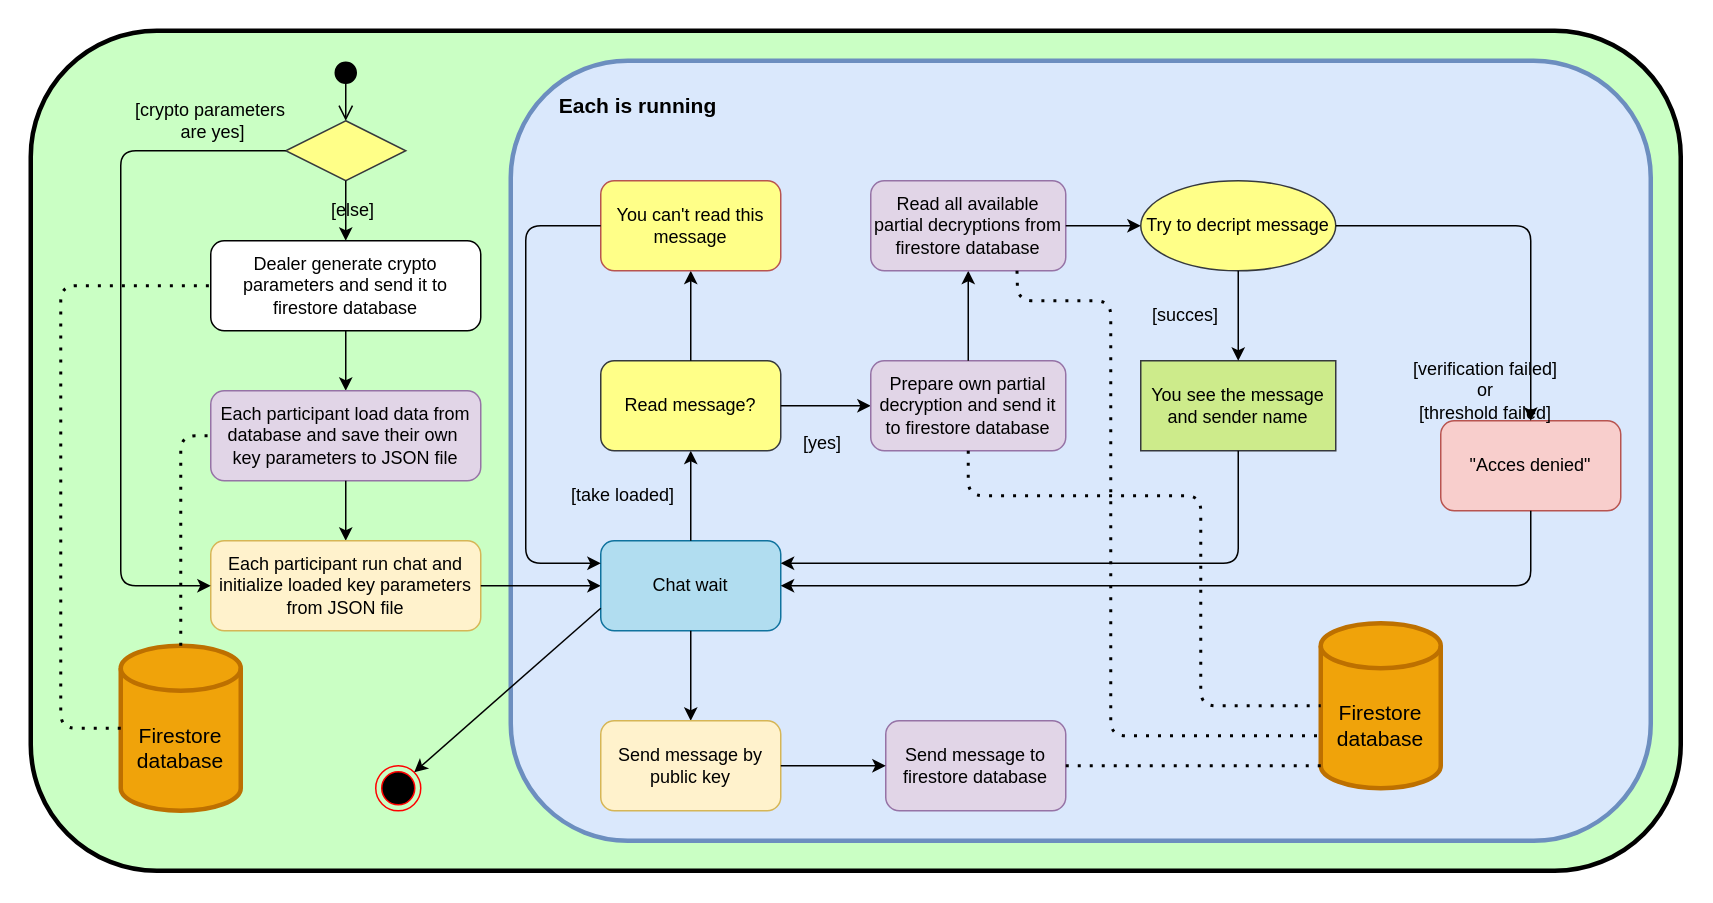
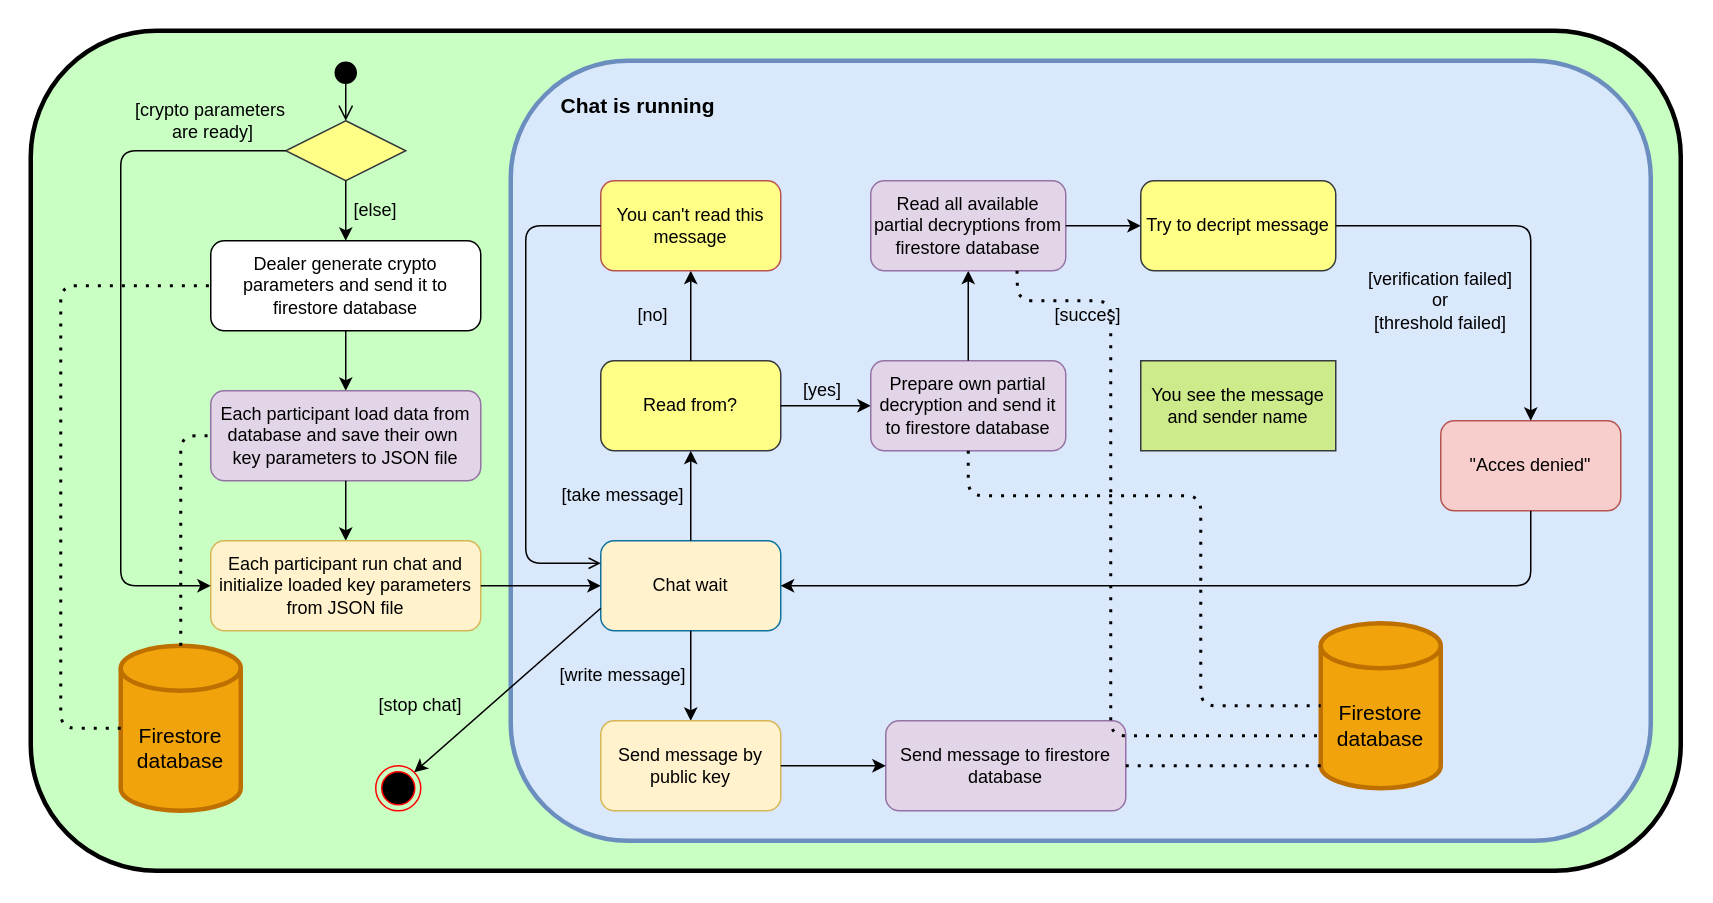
  <mxCell id="0" />
  <mxCell id="1" parent="0" />
  <mxCell id="2" value="" style="rounded=1;whiteSpace=wrap;html=1;strokeWidth=3;fontSize=14;fontColor=#000000;fillColor=#CAFFC4;" vertex="1" parent="1"><mxGeometry x="20" y="20" width="1100" height="560" as="geometry" /></mxCell>
  <mxCell id="3" value="" style="rounded=1;whiteSpace=wrap;html=1;fillColor=#dae8fc;strokeColor=#6c8ebf;strokeWidth=3;" vertex="1" parent="1"><mxGeometry x="340" y="40" width="760" height="520" as="geometry" /></mxCell>
  <mxCell id="4" value="" style="html=1;verticalAlign=bottom;startArrow=circle;startFill=1;endArrow=open;startSize=6;endSize=8;" edge="1" parent="1"><mxGeometry width="80" relative="1" as="geometry"><mxPoint x="230" y="40" as="sourcePoint" /><mxPoint x="230" as="targetPoint" y="80" /></mxGeometry></mxCell>
  <mxCell id="5" value="Dealer generate crypto parameters and send it to firestore database" style="rounded=1;whiteSpace=wrap;html=1;" vertex="1" parent="1"><mxGeometry x="140" y="160" width="180" height="60" as="geometry" /></mxCell>
  <mxCell id="6" value="" style="endArrow=classic;html=1;exitX=0.5;exitY=1;exitDx=0;exitDy=0;entryX=0.5;entryY=0;entryDx=0;entryDy=0;" edge="1" parent="1" source="5" target="7"><mxGeometry width="50" height="50" relative="1" as="geometry"><mxPoint x="260" y="350" as="sourcePoint" /><mxPoint x="230" y="280" as="targetPoint" /></mxGeometry></mxCell>
  <mxCell id="7" value="Each participant load data from database and save their own&amp;nbsp; key parameters to JSON file" style="rounded=1;whiteSpace=wrap;html=1;fillColor=#e1d5e7;strokeColor=#9673a6;" vertex="1" parent="1"><mxGeometry x="140" y="260" width="180" height="60" as="geometry" /></mxCell>
  <mxCell id="8" value="" style="endArrow=classic;html=1;exitX=0.5;exitY=1;exitDx=0;exitDy=0;entryX=0.5;entryY=0;entryDx=0;entryDy=0;" edge="1" parent="1" source="7" target="9"><mxGeometry width="50" height="50" relative="1" as="geometry"><mxPoint x="290" y="420" as="sourcePoint" /><mxPoint x="340" y="370" as="targetPoint" /></mxGeometry></mxCell>
  <mxCell id="9" value="Each participant run chat and initialize loaded key parameters from JSON file" style="rounded=1;whiteSpace=wrap;html=1;fillColor=#fff2cc;strokeColor=#d6b656;" vertex="1" parent="1"><mxGeometry x="140" y="360" width="180" height="60" as="geometry" /></mxCell>
  <mxCell id="10" value="" style="endArrow=classic;html=1;exitX=1;exitY=0.5;exitDx=0;exitDy=0;" edge="1" parent="1" source="9"><mxGeometry width="50" height="50" relative="1" as="geometry"><mxPoint x="450" y="410" as="sourcePoint" /><mxPoint x="400" y="390" as="targetPoint" /></mxGeometry></mxCell>
- <mxCell id="11" value="Chat wait" style="rounded=1;whiteSpace=wrap;html=1;fillColor=#b1ddf0;strokeColor=#10739e;" vertex="1" parent="1"><mxGeometry x="400" y="360" width="120" height="60" as="geometry" /></mxCell>
+ <mxCell id="11" value="Chat wait" style="rounded=1;whiteSpace=wrap;html=1;fillColor=#fff2cc;strokeColor=#10739e;" vertex="1" parent="1"><mxGeometry x="400" y="360" width="120" height="60" as="geometry" /></mxCell>
  <mxCell id="12" value="" style="endArrow=classic;html=1;exitX=0.5;exitY=1;exitDx=0;exitDy=0;" edge="1" parent="1" source="11"><mxGeometry width="50" height="50" relative="1" as="geometry"><mxPoint x="470" y="350" as="sourcePoint" /><mxPoint x="460" y="480" as="targetPoint" /></mxGeometry></mxCell>
- <mxCell id="14" value="Send message to firestore database" style="rounded=1;whiteSpace=wrap;html=1;fillColor=#e1d5e7;strokeColor=#9673a6;" vertex="1" parent="1"><mxGeometry x="590" y="480" width="120" height="60" as="geometry" /></mxCell>
+ <mxCell id="13" value="[write message]" style="text;html=1;strokeColor=none;fillColor=none;align=center;verticalAlign=middle;whiteSpace=wrap;rounded=0;" vertex="1" parent="1"><mxGeometry x="370" y="440" width="90" height="20" as="geometry" /></mxCell>
+ <mxCell id="14" value="Send message to firestore database" style="rounded=1;whiteSpace=wrap;html=1;fillColor=#e1d5e7;strokeColor=#9673a6;" vertex="1" parent="1"><mxGeometry x="590" y="480" width="160" height="60" as="geometry" /></mxCell>
  <mxCell id="15" value="" style="endArrow=classic;html=1;exitX=0.5;exitY=0;exitDx=0;exitDy=0;entryX=0.5;entryY=1;entryDx=0;entryDy=0;" edge="1" parent="1" source="11" target="17"><mxGeometry width="50" height="50" relative="1" as="geometry"><mxPoint x="530" y="290" as="sourcePoint" /><mxPoint x="460" y="300" as="targetPoint" /></mxGeometry></mxCell>
- <mxCell id="16" value="[take loaded]" style="text;html=1;strokeColor=none;fillColor=none;align=center;verticalAlign=middle;whiteSpace=wrap;rounded=0;" vertex="1" parent="1"><mxGeometry x="370" y="320" width="90" height="20" as="geometry" /></mxCell>
- <mxCell id="17" value="Read message?" style="rounded=1;whiteSpace=wrap;html=1;fillColor=#ffff88;strokeColor=#36393d;" vertex="1" parent="1"><mxGeometry x="400" y="240" width="120" height="60" as="geometry" /></mxCell>
+ <mxCell id="16" value="[take message]" style="text;html=1;strokeColor=none;fillColor=none;align=center;verticalAlign=middle;whiteSpace=wrap;rounded=0;" vertex="1" parent="1"><mxGeometry x="370" y="320" width="90" height="20" as="geometry" /></mxCell>
+ <mxCell id="17" value="Read from?" style="rounded=1;whiteSpace=wrap;html=1;fillColor=#ffff88;strokeColor=#36393d;" vertex="1" parent="1"><mxGeometry x="400" y="240" width="120" height="60" as="geometry" /></mxCell>
  <mxCell id="18" value="" style="endArrow=classic;html=1;exitX=0.5;exitY=0;exitDx=0;exitDy=0;entryX=0.5;entryY=1;entryDx=0;entryDy=0;" edge="1" parent="1" source="17" target="19"><mxGeometry width="50" height="50" relative="1" as="geometry"><mxPoint x="470" y="180" as="sourcePoint" /><mxPoint x="460" y="190" as="targetPoint" /></mxGeometry></mxCell>
  <mxCell id="19" value="You can't read this message" style="rounded=1;whiteSpace=wrap;html=1;fillColor=#ffff88;strokeColor=#b85450;" vertex="1" parent="1"><mxGeometry x="400" y="120" width="120" height="60" as="geometry" /></mxCell>
+ <mxCell id="20" value="[no]" style="text;html=1;strokeColor=none;fillColor=none;align=center;verticalAlign=middle;whiteSpace=wrap;rounded=0;" vertex="1" parent="1"><mxGeometry x="420" y="200" width="30" height="20" as="geometry" /></mxCell>
  <mxCell id="21" value="" style="endArrow=classic;html=1;exitX=1;exitY=0.5;exitDx=0;exitDy=0;entryX=0;entryY=0.5;entryDx=0;entryDy=0;" edge="1" parent="1" source="17" target="23"><mxGeometry width="50" height="50" relative="1" as="geometry"><mxPoint x="620" y="300" as="sourcePoint" /><mxPoint x="590" y="270" as="targetPoint" /></mxGeometry></mxCell>
- <mxCell id="22" value="[yes]" style="text;html=1;strokeColor=none;fillColor=none;align=center;verticalAlign=middle;whiteSpace=wrap;rounded=0;" vertex="1" parent="1"><mxGeometry x="533" y="285" width="30" height="20" as="geometry" /></mxCell>
+ <mxCell id="22" value="[yes]" style="text;html=1;strokeColor=none;fillColor=none;align=center;verticalAlign=middle;whiteSpace=wrap;rounded=0;" vertex="1" parent="1"><mxGeometry x="533" y="250" width="30" height="20" as="geometry" /></mxCell>
  <mxCell id="23" value="Prepare own partial decryption and send it to firestore database" style="rounded=1;whiteSpace=wrap;html=1;fillColor=#e1d5e7;strokeColor=#9673a6;" vertex="1" parent="1"><mxGeometry x="580" y="240" width="130" height="60" as="geometry" /></mxCell>
  <mxCell id="24" value="" style="endArrow=classic;html=1;exitX=0.5;exitY=0;exitDx=0;exitDy=0;entryX=0.5;entryY=1;entryDx=0;entryDy=0;" edge="1" parent="1" source="23" target="25"><mxGeometry width="50" height="50" relative="1" as="geometry"><mxPoint x="800" y="210" as="sourcePoint" /><mxPoint x="645" y="190" as="targetPoint" /></mxGeometry></mxCell>
  <mxCell id="25" value="Read all available partial decryptions from firestore database" style="rounded=1;whiteSpace=wrap;html=1;fillColor=#e1d5e7;strokeColor=#9673a6;" vertex="1" parent="1"><mxGeometry x="580" y="120" width="130" height="60" as="geometry" /></mxCell>
  <mxCell id="26" value="" style="endArrow=classic;html=1;exitX=1;exitY=0.5;exitDx=0;exitDy=0;entryX=0;entryY=0.5;entryDx=0;entryDy=0;" edge="1" parent="1" source="25" target="27"><mxGeometry width="50" height="50" relative="1" as="geometry"><mxPoint x="820" y="210" as="sourcePoint" /><mxPoint x="790" y="150" as="targetPoint" /></mxGeometry></mxCell>
- <mxCell id="27" value="Try to decript message" style="ellipse;whiteSpace=wrap;html=1;fillColor=#ffff88;strokeColor=#36393d;" vertex="1" parent="1"><mxGeometry x="760" y="120" width="130" height="60" as="geometry" /></mxCell>
+ <mxCell id="27" value="Try to decript message" style="rounded=1;whiteSpace=wrap;html=1;fillColor=#ffff88;strokeColor=#36393d;" vertex="1" parent="1"><mxGeometry x="760" y="120" width="130" height="60" as="geometry" /></mxCell>
  <mxCell id="28" value="&quot;Acces denied&quot;" style="rounded=1;whiteSpace=wrap;html=1;fillColor=#f8cecc;strokeColor=#b85450;" vertex="1" parent="1"><mxGeometry x="960" y="280" width="120" height="60" as="geometry" /></mxCell>
  <mxCell id="29" value="" style="endArrow=classic;html=1;entryX=1;entryY=0.5;entryDx=0;entryDy=0;exitX=0.5;exitY=1;exitDx=0;exitDy=0;" edge="1" parent="1" source="28" target="11"><mxGeometry width="50" height="50" relative="1" as="geometry"><mxPoint x="940" y="375" as="sourcePoint" /><mxPoint x="950" y="490" as="targetPoint" /><Array as="points"><mxPoint x="1020" y="390" /></Array></mxGeometry></mxCell>
  <mxCell id="30" value="" style="endArrow=classic;html=1;exitX=1;exitY=0.5;exitDx=0;exitDy=0;entryX=0.5;entryY=0;entryDx=0;entryDy=0;" edge="1" parent="1" source="27" target="28"><mxGeometry width="50" height="50" relative="1" as="geometry"><mxPoint x="930" y="340" as="sourcePoint" /><mxPoint x="1000" y="280" as="targetPoint" /><Array as="points"><mxPoint x="1020" y="150" /></Array></mxGeometry></mxCell>
- <mxCell id="31" value="" style="endArrow=classic;html=1;exitX=0;exitY=0.5;exitDx=0;exitDy=0;entryX=0;entryY=0.25;entryDx=0;entryDy=0;" edge="1" parent="1" source="19" target="11"><mxGeometry width="50" height="50" relative="1" as="geometry"><mxPoint x="420" y="70" as="sourcePoint" /><mxPoint x="350" y="340" as="targetPoint" /><Array as="points"><mxPoint x="350" y="150" /><mxPoint x="350" y="375" /></Array></mxGeometry></mxCell>
+ <mxCell id="31" value="" style="endArrow=open;html=1;exitX=0;exitY=0.5;exitDx=0;exitDy=0;entryX=0;entryY=0.25;entryDx=0;entryDy=0;" edge="1" parent="1" source="19" target="11"><mxGeometry width="50" height="50" relative="1" as="geometry"><mxPoint x="420" y="70" as="sourcePoint" /><mxPoint x="350" y="340" as="targetPoint" /><Array as="points"><mxPoint x="350" y="150" /><mxPoint x="350" y="375" /></Array></mxGeometry></mxCell>
  <mxCell id="32" value="" style="ellipse;html=1;shape=endState;fillColor=#000000;strokeColor=#ff0000;" vertex="1" parent="1"><mxGeometry x="250" y="510" width="30" height="30" as="geometry" /></mxCell>
  <mxCell id="33" value="" style="endArrow=classic;html=1;exitX=0;exitY=0.75;exitDx=0;exitDy=0;entryX=1;entryY=0;entryDx=0;entryDy=0;" edge="1" parent="1" source="11" target="32"><mxGeometry width="50" height="50" relative="1" as="geometry"><mxPoint x="270" y="590" as="sourcePoint" /><mxPoint x="320" y="540" as="targetPoint" /></mxGeometry></mxCell>
+ <mxCell id="34" value="[stop chat]" style="text;html=1;strokeColor=none;fillColor=none;align=center;verticalAlign=middle;whiteSpace=wrap;rounded=0;" vertex="1" parent="1"><mxGeometry x="250" y="460" width="60" height="20" as="geometry" /></mxCell>
  <mxCell id="35" value="You see the message&lt;br&gt;and sender name" style="whiteSpace=wrap;html=1;fillColor=#cdeb8b;strokeColor=#36393d;rounded=0;" vertex="1" parent="1"><mxGeometry x="760" y="240" width="130" height="60" as="geometry" /></mxCell>
- <mxCell id="36" value="" style="endArrow=classic;html=1;exitX=0.5;exitY=1;exitDx=0;exitDy=0;entryX=0.5;entryY=0;entryDx=0;entryDy=0;" edge="1" parent="1" source="27" target="35"><mxGeometry width="50" height="50" relative="1" as="geometry"><mxPoint x="900" y="480" as="sourcePoint" /><mxPoint x="950" y="430" as="targetPoint" /></mxGeometry></mxCell>
- <mxCell id="37" value="" style="endArrow=classic;html=1;exitX=0.5;exitY=1;exitDx=0;exitDy=0;entryX=1;entryY=0.25;entryDx=0;entryDy=0;" edge="1" parent="1" source="35" target="11"><mxGeometry width="50" height="50" relative="1" as="geometry"><mxPoint x="880" y="460" as="sourcePoint" /><mxPoint x="930" y="410" as="targetPoint" /><Array as="points"><mxPoint x="825" y="375" /></Array></mxGeometry></mxCell>
- <mxCell id="38" value="[verification failed]&lt;br&gt;or&lt;br&gt;[threshold failed]" style="text;html=1;strokeColor=none;fillColor=none;align=center;verticalAlign=middle;whiteSpace=wrap;rounded=0;" vertex="1" parent="1"><mxGeometry x="930" y="250" width="120" height="20" as="geometry" /></mxCell>
+ <mxCell id="38" value="[verification failed]&lt;br&gt;or&lt;br&gt;[threshold failed]" style="text;html=1;strokeColor=none;fillColor=none;align=center;verticalAlign=middle;whiteSpace=wrap;rounded=0;" vertex="1" parent="1"><mxGeometry x="900" y="190" width="120" height="20" as="geometry" /></mxCell>
  <mxCell id="39" value="" style="rhombus;whiteSpace=wrap;html=1;fillColor=#ffff88;strokeColor=#36393d;" vertex="1" parent="1"><mxGeometry x="190" width="80" height="40" as="geometry" y="80" /></mxCell>
  <mxCell id="40" value="" style="endArrow=classic;html=1;entryX=0;entryY=0.5;entryDx=0;entryDy=0;exitX=0;exitY=0.5;exitDx=0;exitDy=0;" edge="1" parent="1" source="39" target="9"><mxGeometry width="50" height="50" relative="1" as="geometry"><mxPoint x="-30" y="310" as="sourcePoint" /><mxPoint x="20" y="260" as="targetPoint" /><Array as="points"><mxPoint x="80" y="100" /><mxPoint x="80" y="390" /></Array></mxGeometry></mxCell>
  <mxCell id="41" value="" style="endArrow=classic;html=1;exitX=0.5;exitY=1;exitDx=0;exitDy=0;entryX=0.5;entryY=0;entryDx=0;entryDy=0;" edge="1" parent="1" source="39" target="5"><mxGeometry width="50" height="50" relative="1" as="geometry"><mxPoint x="340" y="110" as="sourcePoint" /><mxPoint x="390" y="60" as="targetPoint" /></mxGeometry></mxCell>
- <mxCell id="42" value="[crypto parameters&lt;br&gt;&amp;nbsp;are yes]" style="text;html=1;strokeColor=none;fillColor=none;align=center;verticalAlign=middle;whiteSpace=wrap;rounded=0;" vertex="1" parent="1"><mxGeometry x="60" y="70" width="160" height="20" as="geometry" /></mxCell>
- <mxCell id="43" value="[else]" style="text;html=1;strokeColor=none;fillColor=none;align=center;verticalAlign=middle;whiteSpace=wrap;rounded=0;" vertex="1" parent="1"><mxGeometry x="215" y="130" width="40" height="20" as="geometry" /></mxCell>
- <mxCell id="44" value="[succes]" style="text;html=1;strokeColor=none;fillColor=none;align=center;verticalAlign=middle;whiteSpace=wrap;rounded=0;" vertex="1" parent="1"><mxGeometry x="770" y="200" width="40" height="20" as="geometry" /></mxCell>
+ <mxCell id="42" value="[crypto parameters&lt;br&gt;&amp;nbsp;are ready]" style="text;html=1;strokeColor=none;fillColor=none;align=center;verticalAlign=middle;whiteSpace=wrap;rounded=0;" vertex="1" parent="1"><mxGeometry x="60" y="70" width="160" height="20" as="geometry" /></mxCell>
+ <mxCell id="43" value="[else]" style="text;html=1;strokeColor=none;fillColor=none;align=center;verticalAlign=middle;whiteSpace=wrap;rounded=0;" vertex="1" parent="1"><mxGeometry x="230" y="130" width="40" height="20" as="geometry" /></mxCell>
+ <mxCell id="44" value="[succes]" style="text;html=1;strokeColor=none;fillColor=none;align=center;verticalAlign=middle;whiteSpace=wrap;rounded=0;" vertex="1" parent="1"><mxGeometry x="705" y="200" width="40" height="20" as="geometry" /></mxCell>
  <mxCell id="45" value="Send message by public key" style="rounded=1;whiteSpace=wrap;html=1;fillColor=#fff2cc;strokeColor=#d6b656;" vertex="1" parent="1"><mxGeometry x="400" y="480" width="120" height="60" as="geometry" /></mxCell>
  <mxCell id="46" value="" style="endArrow=classic;html=1;exitX=1;exitY=0.5;exitDx=0;exitDy=0;entryX=0;entryY=0.5;entryDx=0;entryDy=0;" edge="1" parent="1" source="45" target="14"><mxGeometry width="50" height="50" relative="1" as="geometry"><mxPoint x="630" y="630" as="sourcePoint" /><mxPoint x="680" y="580" as="targetPoint" /></mxGeometry></mxCell>
- <mxCell id="47" value="Each is running" style="text;html=1;strokeColor=none;fillColor=none;align=center;verticalAlign=middle;whiteSpace=wrap;rounded=0;strokeWidth=1;fontSize=14;fontStyle=1" vertex="1" parent="1"><mxGeometry x="370" y="60" width="110" height="20" as="geometry" /></mxCell>
+ <mxCell id="47" value="Chat is running" style="text;html=1;strokeColor=none;fillColor=none;align=center;verticalAlign=middle;whiteSpace=wrap;rounded=0;strokeWidth=1;fontSize=14;fontStyle=1" vertex="1" parent="1"><mxGeometry x="370" y="60" width="110" height="20" as="geometry" /></mxCell>
  <mxCell id="48" value="Firestore&lt;br&gt;database" style="shape=cylinder3;whiteSpace=wrap;html=1;boundedLbl=1;backgroundOutline=1;size=15;strokeWidth=3;fontSize=14;fillColor=#f0a30a;strokeColor=#BD7000;" vertex="1" parent="1"><mxGeometry x="80" y="430" width="80" height="110" as="geometry" /></mxCell>
  <mxCell id="49" value="" style="endArrow=none;dashed=1;html=1;dashPattern=1 3;strokeWidth=2;fontSize=14;entryX=0;entryY=0.5;entryDx=0;entryDy=0;exitX=0;exitY=0.5;exitDx=0;exitDy=0;exitPerimeter=0;" edge="1" parent="1" source="48" target="5"><mxGeometry width="50" height="50" relative="1" as="geometry"><mxPoint x="0" y="250" as="sourcePoint" /><mxPoint x="50" y="200" as="targetPoint" /><Array as="points"><mxPoint x="40" y="485" /><mxPoint x="40" y="190" /></Array></mxGeometry></mxCell>
  <mxCell id="50" value="" style="endArrow=none;dashed=1;html=1;dashPattern=1 3;strokeWidth=2;fontSize=14;entryX=0;entryY=0.5;entryDx=0;entryDy=0;exitX=0.5;exitY=0;exitDx=0;exitDy=0;exitPerimeter=0;" edge="1" parent="1" source="48" target="7"><mxGeometry width="50" height="50" relative="1" as="geometry"><mxPoint x="-110" y="310" as="sourcePoint" /><mxPoint x="-60" y="260" as="targetPoint" /><Array as="points"><mxPoint x="120" y="290" /></Array></mxGeometry></mxCell>
  <mxCell id="51" value="Firestore&lt;br&gt;database" style="shape=cylinder3;whiteSpace=wrap;html=1;boundedLbl=1;backgroundOutline=1;size=15;strokeWidth=3;fontSize=14;fillColor=#f0a30a;strokeColor=#BD7000;" vertex="1" parent="1"><mxGeometry x="880" y="415" width="80" height="110" as="geometry" /></mxCell>
  <mxCell id="52" value="" style="endArrow=none;dashed=1;html=1;dashPattern=1 3;strokeWidth=2;fontSize=14;exitX=0.5;exitY=1;exitDx=0;exitDy=0;entryX=0;entryY=0.5;entryDx=0;entryDy=0;entryPerimeter=0;" edge="1" parent="1" source="23" target="51"><mxGeometry width="50" height="50" relative="1" as="geometry"><mxPoint x="690" y="370" as="sourcePoint" /><mxPoint x="740" y="320" as="targetPoint" /><Array as="points"><mxPoint x="645" y="330" /><mxPoint x="800" y="330" /><mxPoint x="800" y="470" /></Array></mxGeometry></mxCell>
  <mxCell id="53" value="" style="endArrow=none;dashed=1;html=1;dashPattern=1 3;strokeWidth=2;fontSize=14;entryX=0;entryY=0;entryDx=0;entryDy=75;entryPerimeter=0;exitX=0.75;exitY=1;exitDx=0;exitDy=0;" edge="1" parent="1" source="25" target="51"><mxGeometry width="50" height="50" relative="1" as="geometry"><mxPoint x="730" y="450" as="sourcePoint" /><mxPoint x="780" y="400" as="targetPoint" /><Array as="points"><mxPoint x="678" y="200" /><mxPoint x="740" y="200" /><mxPoint x="740" y="490" /></Array></mxGeometry></mxCell>
  <mxCell id="54" value="" style="endArrow=none;dashed=1;html=1;dashPattern=1 3;strokeWidth=2;fontSize=14;exitX=1;exitY=0.5;exitDx=0;exitDy=0;entryX=0;entryY=1;entryDx=0;entryDy=-15;entryPerimeter=0;" edge="1" parent="1" source="14" target="51"><mxGeometry width="50" height="50" relative="1" as="geometry"><mxPoint x="760" y="560" as="sourcePoint" /><mxPoint x="810" y="510" as="targetPoint" /></mxGeometry></mxCell>
